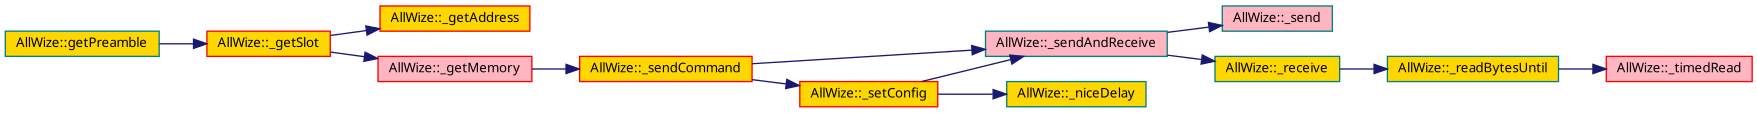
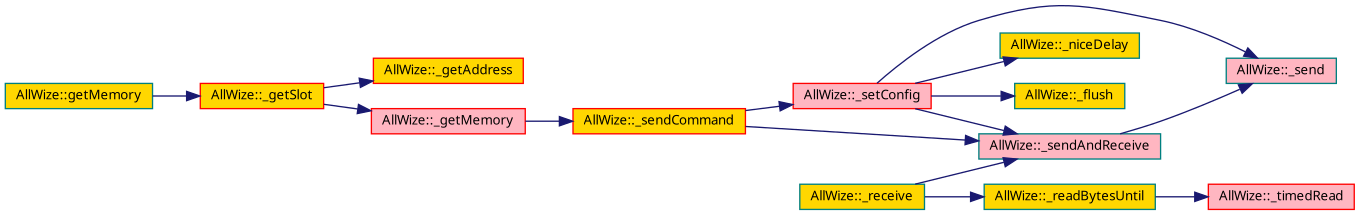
  digraph {
    fontname="Noto Sans"
    rankdir=LR
    node [color=teal fillcolor=gold fontname="Noto Sans" fontsize=10 shape=record style=filled]
    edge [color=midnightblue fontname="Noto Sans" fontsize=10 labelfontname=Helvetica labelfontsize=10 style=solid]
-   n1 [fontcolor=black height=0.2 label="AllWize::getPreamble" width=0.4]
+   n1 [fontcolor=black height=0.2 label="AllWize::getMemory" width=0.4]
    n2 [color=red height=0.2 label="AllWize::_getSlot" width=0.4]
    n3 [color=red height=0.2 label="AllWize::_getAddress" width=0.4]
    n4 [color=red fillcolor=lightpink height=0.2 label="AllWize::_getMemory" width=0.4]
    n5 [color=red height=0.2 label="AllWize::_sendCommand" width=0.4]
-   n6 [color=red height=0.2 label="AllWize::_setConfig" width=0.4]
+   n6 [color=red fillcolor=lightpink height=0.2 label="AllWize::_setConfig" width=0.4]
    n7 [fillcolor=lightpink height=0.2 label="AllWize::_sendAndReceive" width=0.4]
+   n8 [height=0.2 label="AllWize::_flush" width=0.4]
    n9 [fillcolor=lightpink height=0.2 label="AllWize::_send" width=0.4]
    n10 [height=0.2 label="AllWize::_niceDelay" width=0.4]
    n11 [height=0.2 label="AllWize::_receive" width=0.4]
    n12 [height=0.2 label="AllWize::_readBytesUntil" width=0.4]
    n13 [color=red fillcolor=lightpink height=0.2 label="AllWize::_timedRead" width=0.4]
    n1 -> n2
    n2 -> n3
    n2 -> n4
    n4 -> n5
    n5 -> n6
    n5 -> n7
    n6 -> n7
+   n6 -> n8
+   n6 -> n9
    n6 -> n10
    n7 -> n9
-   n7 -> n11
+   n11 -> n7
    n11 -> n12
    n12 -> n13
  }
